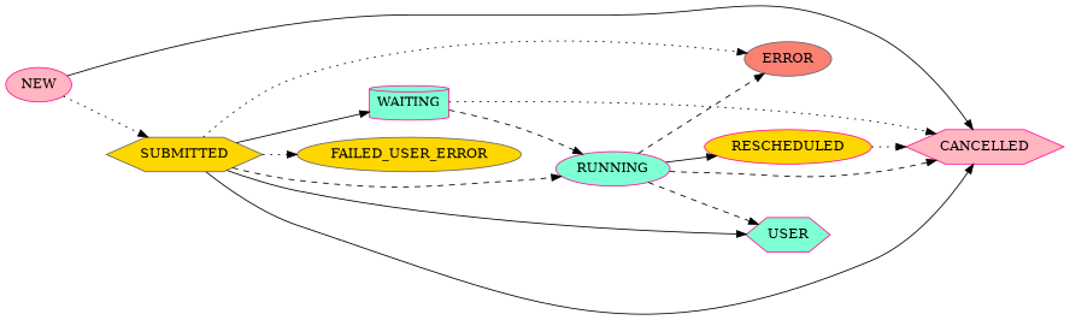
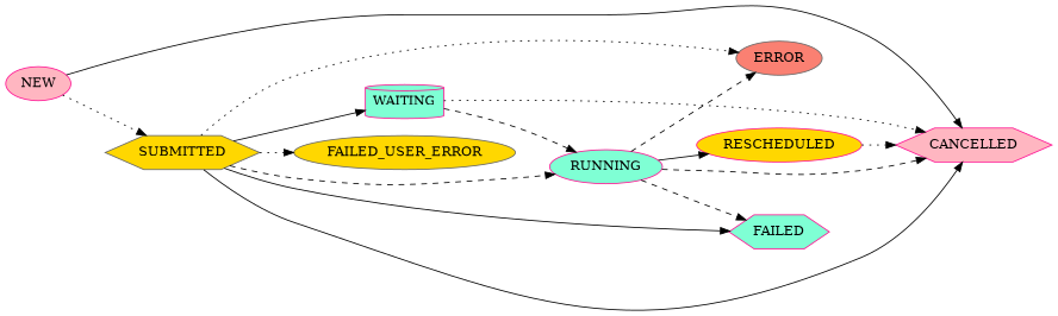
  digraph {
    rankdir=LR
    node [color=deeppink fillcolor=gold shape=ellipse style=filled]
    edge [style=dotted]
    NEW [fillcolor=lightpink]
    SUBMITTED [color=gray40 shape=hexagon]
    CANCELLED [fillcolor=lightpink shape=hexagon]
    RUNNING [fillcolor=aquamarine]
    WAITING [fillcolor=aquamarine shape=cylinder]
    FAILED_USER_ERROR [color=gray40]
-   FAILED [fillcolor=aquamarine shape=hexagon label=USER]
+   FAILED [fillcolor=aquamarine shape=hexagon]
    ERROR [color=gray40 fillcolor=salmon]
    RESCHEDULED
    NEW -> SUBMITTED
    NEW -> CANCELLED [style=solid]
    SUBMITTED -> CANCELLED [style=solid]
    SUBMITTED -> RUNNING [style=dashed]
    SUBMITTED -> WAITING [style=solid]
    SUBMITTED -> FAILED_USER_ERROR
    SUBMITTED -> FAILED [style=solid]
    SUBMITTED -> ERROR
    RUNNING -> CANCELLED [style=dashed]
    RUNNING -> FAILED [style=dashed]
    RUNNING -> ERROR [style=dashed]
    RUNNING -> RESCHEDULED [style=solid]
    WAITING -> CANCELLED
    WAITING -> RUNNING [style=dashed]
    RESCHEDULED -> CANCELLED
  }
